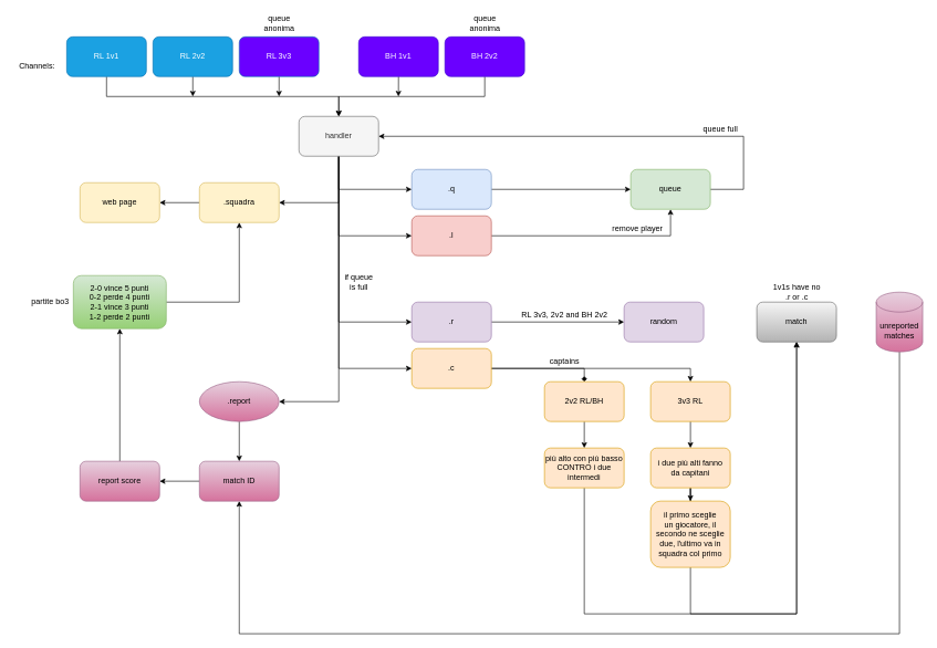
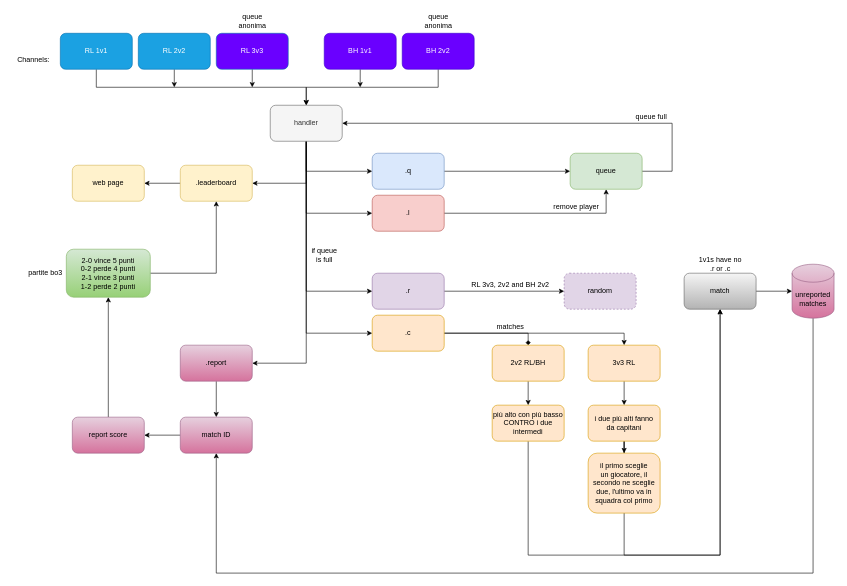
  <mxCell id="0" />
  <mxCell id="1" parent="0" />
  <mxCell id="2" style="edgeStyle=orthogonalEdgeStyle;rounded=0;orthogonalLoop=1;jettySize=auto;html=1;" parent="1" source="3" edge="1"><mxGeometry relative="1" as="geometry"><mxPoint x="290" y="145" as="targetPoint" /></mxGeometry></mxCell>
  <mxCell id="3" value="RL 2v2" style="rounded=1;whiteSpace=wrap;html=1;fillColor=#1ba1e2;strokeColor=#006EAF;fontColor=#ffffff;" parent="1" vertex="1"><mxGeometry x="230" y="55" width="120" height="60" as="geometry" /></mxCell>
  <mxCell id="4" style="edgeStyle=orthogonalEdgeStyle;rounded=0;orthogonalLoop=1;jettySize=auto;html=1;exitX=0.5;exitY=1;exitDx=0;exitDy=0;entryX=0.5;entryY=0;entryDx=0;entryDy=0;" parent="1" source="5" target="18" edge="1"><mxGeometry relative="1" as="geometry" /></mxCell>
  <mxCell id="5" value="RL 1v1" style="rounded=1;whiteSpace=wrap;html=1;fillColor=#1ba1e2;strokeColor=#006EAF;fontColor=#ffffff;" parent="1" vertex="1"><mxGeometry x="100" y="55" width="120" height="60" as="geometry" /></mxCell>
  <mxCell id="6" style="edgeStyle=orthogonalEdgeStyle;rounded=0;orthogonalLoop=1;jettySize=auto;html=1;" parent="1" source="7" edge="1"><mxGeometry relative="1" as="geometry"><mxPoint x="420" y="145" as="targetPoint" /></mxGeometry></mxCell>
  <mxCell id="7" value="RL 3v3" style="rounded=1;whiteSpace=wrap;html=1;fillColor=#6a00ff;strokeColor=#006EAF;fontColor=#ffffff;" parent="1" vertex="1"><mxGeometry x="360" y="55" width="120" height="60" as="geometry" /></mxCell>
  <mxCell id="8" style="edgeStyle=orthogonalEdgeStyle;rounded=0;orthogonalLoop=1;jettySize=auto;html=1;entryX=0.5;entryY=0;entryDx=0;entryDy=0;" parent="1" source="9" target="18" edge="1"><mxGeometry relative="1" as="geometry"><Array as="points"><mxPoint x="730" y="145" /><mxPoint x="510" y="145" /></Array></mxGeometry></mxCell>
  <mxCell id="9" value="BH 2v2" style="rounded=1;whiteSpace=wrap;html=1;fillColor=#6a00ff;strokeColor=#3700CC;fontColor=#ffffff;" parent="1" vertex="1"><mxGeometry x="670" y="55" width="120" height="60" as="geometry" /></mxCell>
  <mxCell id="10" style="edgeStyle=orthogonalEdgeStyle;rounded=0;orthogonalLoop=1;jettySize=auto;html=1;exitX=0.5;exitY=1;exitDx=0;exitDy=0;" parent="1" source="11" edge="1"><mxGeometry relative="1" as="geometry"><mxPoint x="599.941" y="145" as="targetPoint" /></mxGeometry></mxCell>
  <mxCell id="11" value="BH 1v1" style="rounded=1;whiteSpace=wrap;html=1;fillColor=#6a00ff;strokeColor=#3700CC;fontColor=#ffffff;" parent="1" vertex="1"><mxGeometry x="540" y="55" width="120" height="60" as="geometry" /></mxCell>
  <mxCell id="12" style="edgeStyle=orthogonalEdgeStyle;rounded=0;orthogonalLoop=1;jettySize=auto;html=1;entryX=0;entryY=0.5;entryDx=0;entryDy=0;" parent="1" source="18" target="25" edge="1"><mxGeometry relative="1" as="geometry"><Array as="points"><mxPoint x="510" y="285" /></Array></mxGeometry></mxCell>
  <mxCell id="13" style="edgeStyle=orthogonalEdgeStyle;rounded=0;orthogonalLoop=1;jettySize=auto;html=1;entryX=0;entryY=0.5;entryDx=0;entryDy=0;" parent="1" source="18" target="23" edge="1"><mxGeometry relative="1" as="geometry"><Array as="points"><mxPoint x="510" y="355" /></Array></mxGeometry></mxCell>
  <mxCell id="14" style="edgeStyle=orthogonalEdgeStyle;rounded=0;orthogonalLoop=1;jettySize=auto;html=1;entryX=0;entryY=0.5;entryDx=0;entryDy=0;" parent="1" source="18" target="27" edge="1"><mxGeometry relative="1" as="geometry"><Array as="points"><mxPoint x="510" y="485" /></Array></mxGeometry></mxCell>
  <mxCell id="15" style="edgeStyle=orthogonalEdgeStyle;rounded=0;orthogonalLoop=1;jettySize=auto;html=1;entryX=0;entryY=0.5;entryDx=0;entryDy=0;" parent="1" source="18" target="30" edge="1"><mxGeometry relative="1" as="geometry"><Array as="points"><mxPoint x="510" y="555" /></Array></mxGeometry></mxCell>
  <mxCell id="16" style="edgeStyle=orthogonalEdgeStyle;rounded=0;orthogonalLoop=1;jettySize=auto;html=1;entryX=1;entryY=0.5;entryDx=0;entryDy=0;" edge="1" parent="1" source="18" target="32"><mxGeometry relative="1" as="geometry"><Array as="points"><mxPoint x="510" y="305" /></Array></mxGeometry></mxCell>
  <mxCell id="17" style="edgeStyle=orthogonalEdgeStyle;rounded=0;orthogonalLoop=1;jettySize=auto;html=1;entryX=1;entryY=0.5;entryDx=0;entryDy=0;" edge="1" parent="1" source="18" target="58"><mxGeometry relative="1" as="geometry"><Array as="points"><mxPoint x="510" y="605" /></Array></mxGeometry></mxCell>
  <mxCell id="18" value="handler" style="rounded=1;whiteSpace=wrap;html=1;fillColor=#f5f5f5;strokeColor=#666666;fontColor=#333333;" parent="1" vertex="1"><mxGeometry x="450" y="175" width="120" height="60" as="geometry" /></mxCell>
  <mxCell id="19" value="&lt;div&gt;Channels:&lt;/div&gt;" style="text;html=1;align=center;verticalAlign=middle;resizable=0;points=[];autosize=1;strokeColor=none;" parent="1" vertex="1"><mxGeometry x="20" y="90" width="70" height="20" as="geometry" /></mxCell>
  <mxCell id="20" value="queue&lt;div&gt;anonima&lt;/div&gt;" style="text;html=1;align=center;verticalAlign=middle;resizable=0;points=[];autosize=1;strokeColor=none;" parent="1" vertex="1"><mxGeometry x="390" y="20" width="60" height="30" as="geometry" /></mxCell>
  <mxCell id="21" value="queue&lt;div&gt;anonima&lt;/div&gt;" style="text;html=1;align=center;verticalAlign=middle;resizable=0;points=[];autosize=1;strokeColor=none;" parent="1" vertex="1"><mxGeometry x="700" y="20" width="60" height="30" as="geometry" /></mxCell>
  <mxCell id="22" style="edgeStyle=orthogonalEdgeStyle;rounded=0;orthogonalLoop=1;jettySize=auto;html=1;entryX=0.5;entryY=1;entryDx=0;entryDy=0;" edge="1" parent="1" source="23" target="34"><mxGeometry relative="1" as="geometry" /></mxCell>
  <mxCell id="23" value=".l" style="rounded=1;whiteSpace=wrap;html=1;fillColor=#f8cecc;strokeColor=#b85450;" parent="1" vertex="1"><mxGeometry x="620" y="325" width="120" height="60" as="geometry" /></mxCell>
  <mxCell id="24" style="edgeStyle=orthogonalEdgeStyle;rounded=0;orthogonalLoop=1;jettySize=auto;html=1;entryX=0;entryY=0.5;entryDx=0;entryDy=0;" edge="1" parent="1" source="25" target="34"><mxGeometry relative="1" as="geometry" /></mxCell>
  <mxCell id="25" value=".q" style="rounded=1;whiteSpace=wrap;html=1;fillColor=#dae8fc;strokeColor=#6c8ebf;" parent="1" vertex="1"><mxGeometry x="620" y="255" width="120" height="60" as="geometry" /></mxCell>
  <mxCell id="26" style="edgeStyle=orthogonalEdgeStyle;rounded=0;orthogonalLoop=1;jettySize=auto;html=1;entryX=0;entryY=0.5;entryDx=0;entryDy=0;" edge="1" parent="1" source="27" target="53"><mxGeometry relative="1" as="geometry" /></mxCell>
  <mxCell id="27" value=".r" style="rounded=1;whiteSpace=wrap;html=1;fillColor=#e1d5e7;strokeColor=#9673a6;" parent="1" vertex="1"><mxGeometry x="620" y="455" width="120" height="60" as="geometry" /></mxCell>
  <mxCell id="28" style="edgeStyle=orthogonalEdgeStyle;rounded=0;orthogonalLoop=1;jettySize=auto;html=1;entryX=0.5;entryY=0;entryDx=0;entryDy=0;endArrow=diamond;" edge="1" parent="1" source="30" target="43"><mxGeometry relative="1" as="geometry" /></mxCell>
  <mxCell id="29" style="edgeStyle=orthogonalEdgeStyle;rounded=0;orthogonalLoop=1;jettySize=auto;html=1;entryX=0.5;entryY=0;entryDx=0;entryDy=0;" edge="1" parent="1" source="30" target="45"><mxGeometry relative="1" as="geometry" /></mxCell>
  <mxCell id="30" value=".c" style="rounded=1;whiteSpace=wrap;html=1;fillColor=#ffe6cc;strokeColor=#d79b00;" parent="1" vertex="1"><mxGeometry x="620" y="525" width="120" height="60" as="geometry" /></mxCell>
  <mxCell id="31" style="edgeStyle=orthogonalEdgeStyle;rounded=0;orthogonalLoop=1;jettySize=auto;html=1;entryX=1;entryY=0.5;entryDx=0;entryDy=0;" edge="1" parent="1" source="32" target="41"><mxGeometry relative="1" as="geometry" /></mxCell>
- <mxCell id="32" value=".squadra" style="rounded=1;whiteSpace=wrap;html=1;fillColor=#fff2cc;strokeColor=#d6b656;" parent="1" vertex="1"><mxGeometry x="300" y="275" width="120" height="60" as="geometry" /></mxCell>
+ <mxCell id="32" value=".leaderboard" style="rounded=1;whiteSpace=wrap;html=1;fillColor=#fff2cc;strokeColor=#d6b656;" parent="1" vertex="1"><mxGeometry x="300" y="275" width="120" height="60" as="geometry" /></mxCell>
  <mxCell id="33" style="edgeStyle=orthogonalEdgeStyle;rounded=0;orthogonalLoop=1;jettySize=auto;html=1;entryX=1;entryY=0.5;entryDx=0;entryDy=0;" edge="1" parent="1" source="34" target="18"><mxGeometry relative="1" as="geometry"><Array as="points"><mxPoint x="1120" y="285" /><mxPoint x="1120" y="205" /></Array></mxGeometry></mxCell>
  <mxCell id="34" value="queue" style="rounded=1;whiteSpace=wrap;html=1;fillColor=#d5e8d4;strokeColor=#82b366;" vertex="1" parent="1"><mxGeometry x="950" y="255" width="120" height="60" as="geometry" /></mxCell>
+ <mxCell id="35" style="edgeStyle=orthogonalEdgeStyle;rounded=0;orthogonalLoop=1;jettySize=auto;html=1;" edge="1" parent="1" source="36" target="56"><mxGeometry relative="1" as="geometry"><mxPoint x="1340" y="485" as="targetPoint" /></mxGeometry></mxCell>
  <mxCell id="36" value="match" style="rounded=1;whiteSpace=wrap;html=1;gradientColor=#b3b3b3;fillColor=#f5f5f5;strokeColor=#666666;" vertex="1" parent="1"><mxGeometry x="1140" y="455" width="120" height="60" as="geometry" /></mxCell>
  <mxCell id="37" value="queue full" style="text;html=1;align=center;verticalAlign=middle;resizable=0;points=[];autosize=1;strokeColor=none;" vertex="1" parent="1"><mxGeometry x="1050" y="185" width="70" height="20" as="geometry" /></mxCell>
  <mxCell id="38" value="&lt;div&gt;remove player&lt;/div&gt;" style="text;html=1;align=center;verticalAlign=middle;resizable=0;points=[];autosize=1;strokeColor=none;" vertex="1" parent="1"><mxGeometry x="915" y="335" width="90" height="20" as="geometry" /></mxCell>
  <mxCell id="39" value="&lt;div&gt;1v1s have no&lt;/div&gt;&lt;div&gt;.r or .c&lt;/div&gt;" style="text;html=1;align=center;verticalAlign=middle;resizable=0;points=[];autosize=1;strokeColor=none;" vertex="1" parent="1"><mxGeometry x="1155" y="425" width="90" height="30" as="geometry" /></mxCell>
  <mxCell id="40" value="RL 3v3, 2v2 and BH 2v2" style="text;html=1;align=center;verticalAlign=middle;resizable=0;points=[];autosize=1;strokeColor=none;" vertex="1" parent="1"><mxGeometry x="780" y="465" width="140" height="20" as="geometry" /></mxCell>
  <mxCell id="41" value="&lt;div&gt;web page&lt;/div&gt;" style="rounded=1;whiteSpace=wrap;html=1;fillColor=#fff2cc;strokeColor=#d6b656;" vertex="1" parent="1"><mxGeometry x="120" y="275" width="120" height="60" as="geometry" /></mxCell>
  <mxCell id="42" style="edgeStyle=orthogonalEdgeStyle;rounded=0;orthogonalLoop=1;jettySize=auto;html=1;entryX=0.5;entryY=0;entryDx=0;entryDy=0;" edge="1" parent="1" source="43" target="48"><mxGeometry relative="1" as="geometry" /></mxCell>
  <mxCell id="43" value="2v2 RL/BH" style="rounded=1;whiteSpace=wrap;html=1;fillColor=#ffe6cc;strokeColor=#d79b00;" vertex="1" parent="1"><mxGeometry x="820" y="575" width="120" height="60" as="geometry" /></mxCell>
  <mxCell id="44" style="edgeStyle=orthogonalEdgeStyle;rounded=0;orthogonalLoop=1;jettySize=auto;html=1;entryX=0.5;entryY=0;entryDx=0;entryDy=0;" edge="1" parent="1" source="45" target="50"><mxGeometry relative="1" as="geometry" /></mxCell>
  <mxCell id="45" value="3v3 RL" style="rounded=1;whiteSpace=wrap;html=1;fillColor=#ffe6cc;strokeColor=#d79b00;" vertex="1" parent="1"><mxGeometry x="980" y="575" width="120" height="60" as="geometry" /></mxCell>
- <mxCell id="46" value="&lt;div&gt;captains&lt;/div&gt;" style="text;html=1;align=center;verticalAlign=middle;resizable=0;points=[];autosize=1;strokeColor=none;" vertex="1" parent="1"><mxGeometry x="820" y="535" width="60" height="20" as="geometry" /></mxCell>
+ <mxCell id="46" value="&lt;div&gt;matches&lt;/div&gt;" style="text;html=1;align=center;verticalAlign=middle;resizable=0;points=[];autosize=1;strokeColor=none;" vertex="1" parent="1"><mxGeometry x="820" y="535" width="60" height="20" as="geometry" /></mxCell>
  <mxCell id="47" style="edgeStyle=orthogonalEdgeStyle;rounded=0;orthogonalLoop=1;jettySize=auto;html=1;entryX=0.5;entryY=1;entryDx=0;entryDy=0;" edge="1" parent="1" source="48" target="36"><mxGeometry relative="1" as="geometry"><Array as="points"><mxPoint x="880" y="925" /><mxPoint x="1200" y="925" /></Array></mxGeometry></mxCell>
  <mxCell id="48" value="più alto con più basso CONTRO i due intermedi" style="rounded=1;whiteSpace=wrap;html=1;fillColor=#ffe6cc;strokeColor=#d79b00;" vertex="1" parent="1"><mxGeometry x="820" y="675" width="120" height="60" as="geometry" /></mxCell>
  <mxCell id="49" style="edgeStyle=orthogonalEdgeStyle;rounded=0;orthogonalLoop=1;jettySize=auto;html=1;" edge="1" parent="1" source="50" target="52"><mxGeometry relative="1" as="geometry" /></mxCell>
  <mxCell id="50" value="&lt;div&gt;i due più alti fanno&lt;/div&gt;&lt;div&gt; da capitani&lt;/div&gt;" style="rounded=1;whiteSpace=wrap;html=1;fillColor=#ffe6cc;strokeColor=#d79b00;" vertex="1" parent="1"><mxGeometry x="980" y="675" width="120" height="60" as="geometry" /></mxCell>
  <mxCell id="51" style="edgeStyle=orthogonalEdgeStyle;rounded=0;orthogonalLoop=1;jettySize=auto;html=1;entryX=0.5;entryY=1;entryDx=0;entryDy=0;" edge="1" parent="1" source="52" target="36"><mxGeometry relative="1" as="geometry"><Array as="points"><mxPoint x="1040" y="925" /><mxPoint x="1200" y="925" /></Array></mxGeometry></mxCell>
  <mxCell id="52" value="&lt;div&gt;il primo sceglie&lt;/div&gt;&lt;div&gt;un giocatore, il secondo ne sceglie due, l'ultimo va in squadra col primo&lt;/div&gt;" style="rounded=1;whiteSpace=wrap;html=1;fillColor=#ffe6cc;strokeColor=#d79b00;" vertex="1" parent="1"><mxGeometry x="980" y="755" width="120" height="100" as="geometry" /></mxCell>
- <mxCell id="53" value="&lt;div&gt;random&lt;/div&gt;" style="rounded=1;whiteSpace=wrap;html=1;fillColor=#e1d5e7;strokeColor=#9673a6;" vertex="1" parent="1"><mxGeometry x="940" y="455" width="120" height="60" as="geometry" /></mxCell>
+ <mxCell id="53" value="&lt;div&gt;random&lt;/div&gt;" style="rounded=1;whiteSpace=wrap;html=1;fillColor=#e1d5e7;strokeColor=#9673a6;dashed=1;" vertex="1" parent="1"><mxGeometry x="940" y="455" width="120" height="60" as="geometry" /></mxCell>
  <mxCell id="54" value="&lt;div&gt;if queue&lt;/div&gt;&lt;div&gt;is full&lt;/div&gt;" style="text;html=1;align=center;verticalAlign=middle;resizable=0;points=[];autosize=1;strokeColor=none;" vertex="1" parent="1"><mxGeometry x="510" y="410" width="60" height="30" as="geometry" /></mxCell>
  <mxCell id="55" style="edgeStyle=orthogonalEdgeStyle;rounded=0;orthogonalLoop=1;jettySize=auto;html=1;entryX=0.5;entryY=1;entryDx=0;entryDy=0;" edge="1" parent="1" source="56" target="60"><mxGeometry relative="1" as="geometry"><mxPoint x="360" y="765" as="targetPoint" /><Array as="points"><mxPoint x="1355" y="955" /><mxPoint x="360" y="955" /></Array></mxGeometry></mxCell>
  <mxCell id="56" value="unreported matches" style="shape=cylinder3;whiteSpace=wrap;html=1;boundedLbl=1;backgroundOutline=1;size=15;fillColor=#e6d0de;strokeColor=#996185;gradientColor=#d5739d;" vertex="1" parent="1"><mxGeometry x="1320" y="440" width="70" height="90" as="geometry" /></mxCell>
  <mxCell id="57" style="edgeStyle=orthogonalEdgeStyle;rounded=0;orthogonalLoop=1;jettySize=auto;html=1;" edge="1" parent="1" source="58" target="60"><mxGeometry relative="1" as="geometry"><mxPoint x="360" y="735" as="targetPoint" /></mxGeometry></mxCell>
- <mxCell id="58" value=".report" style="ellipse;whiteSpace=wrap;html=1;fillColor=#e6d0de;strokeColor=#996185;gradientColor=#d5739d;" vertex="1" parent="1"><mxGeometry x="300" y="575" width="120" height="60" as="geometry" /></mxCell>
+ <mxCell id="58" value=".report" style="rounded=1;whiteSpace=wrap;html=1;fillColor=#e6d0de;strokeColor=#996185;gradientColor=#d5739d;" vertex="1" parent="1"><mxGeometry x="300" y="575" width="120" height="60" as="geometry" /></mxCell>
  <mxCell id="59" style="edgeStyle=orthogonalEdgeStyle;rounded=0;orthogonalLoop=1;jettySize=auto;html=1;entryX=1;entryY=0.5;entryDx=0;entryDy=0;" edge="1" parent="1" source="60" target="62"><mxGeometry relative="1" as="geometry" /></mxCell>
  <mxCell id="60" value="match ID" style="rounded=1;whiteSpace=wrap;html=1;gradientColor=#d5739d;fillColor=#e6d0de;strokeColor=#996185;" vertex="1" parent="1"><mxGeometry x="300" y="695" width="120" height="60" as="geometry" /></mxCell>
  <mxCell id="61" style="edgeStyle=orthogonalEdgeStyle;rounded=0;orthogonalLoop=1;jettySize=auto;html=1;entryX=0.5;entryY=1;entryDx=0;entryDy=0;" edge="1" parent="1" source="62" target="64"><mxGeometry relative="1" as="geometry" /></mxCell>
  <mxCell id="62" value="report score" style="rounded=1;whiteSpace=wrap;html=1;gradientColor=#d5739d;fillColor=#e6d0de;strokeColor=#996185;" vertex="1" parent="1"><mxGeometry x="120" y="695" width="120" height="60" as="geometry" /></mxCell>
  <mxCell id="63" style="edgeStyle=orthogonalEdgeStyle;rounded=0;orthogonalLoop=1;jettySize=auto;html=1;entryX=0.5;entryY=1;entryDx=0;entryDy=0;" edge="1" parent="1" source="64" target="32"><mxGeometry relative="1" as="geometry" /></mxCell>
  <mxCell id="64" value="2-0 vince 5 punti&lt;br&gt;&lt;div&gt;0-2 perde 4 punti&lt;/div&gt;&lt;div&gt;2-1 vince 3 punti&lt;/div&gt;&lt;div&gt;1-2 perde 2 punti&lt;br&gt;&lt;/div&gt;" style="rounded=1;whiteSpace=wrap;html=1;gradientColor=#97d077;fillColor=#d5e8d4;strokeColor=#82b366;" vertex="1" parent="1"><mxGeometry x="110" y="415" width="140" height="80" as="geometry" /></mxCell>
  <mxCell id="65" value="partite bo3" style="text;html=1;align=center;verticalAlign=middle;resizable=0;points=[];autosize=1;strokeColor=none;" vertex="1" parent="1"><mxGeometry x="40" y="445" width="70" height="20" as="geometry" /></mxCell>
